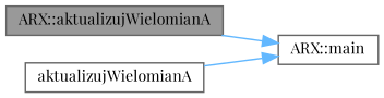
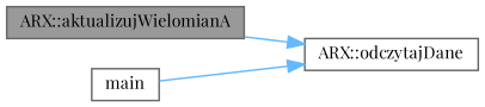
  digraph {
    fontname="Playfair Display"
    rankdir=RL
    node [color=grey40 fillcolor=white fontname="Playfair Display" fontsize=10 shape=box style=filled]
    edge [color=steelblue1 dir=back fontname="Playfair Display" fontsize=10 labelfontname=Helvetica labelfontsize=10 style=solid]
    n1 [color=gray40 fillcolor=grey60 fontcolor=black height=0.2 label="ARX::aktualizujWielomianA" width=0.4]
-   n2 [height=0.2 label="ARX::main" width=0.4]
-   n3 [height=0.2 label=aktualizujWielomianA width=0.4]
+   n2 [height=0.2 label="ARX::odczytajDane" width=0.4]
+   n3 [height=0.2 label=main width=0.4]
    n2 -> n1
    n2 -> n3
  }
